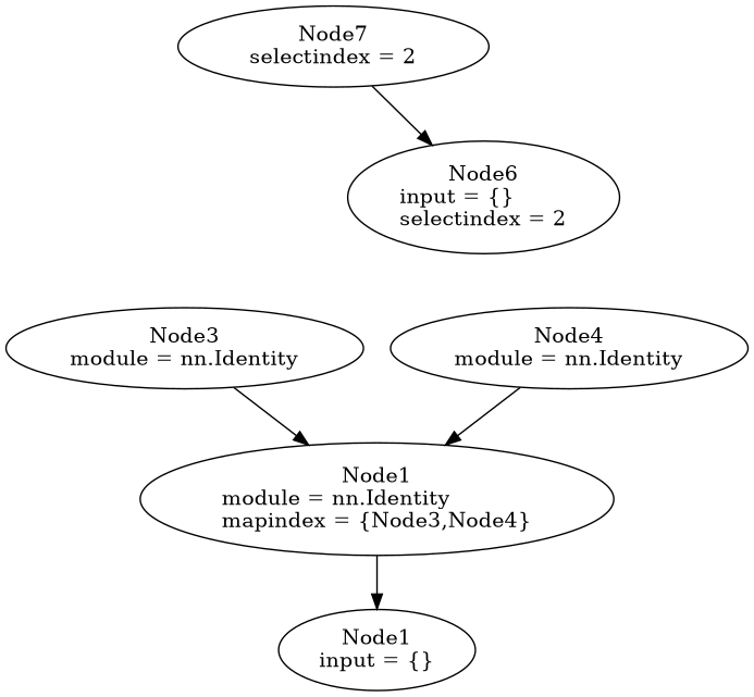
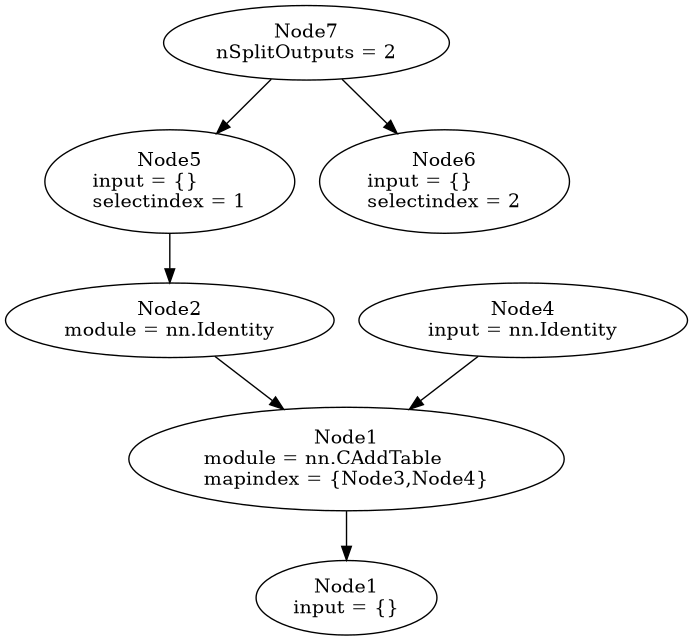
  digraph {
    node [shape=oval]
-   n1 [height=1.041 label="Node1\nmodule = nn.Identity\lmapindex = {Node3,Node4}" width=3.4842]
+   n1 [height=1.041 label="Node1\nmodule = nn.CAddTable\lmapindex = {Node3,Node4}" width=3.4842]
    n2 [height=0.74639 label="Node1\ninput = {}" width=1.449]
-   n3 [height=0.74639 label="Node3\nmodule = nn.Identity" width=2.6216]
-   n4 [height=0.74639 label="Node4\nmodule = nn.Identity" width=2.6216]
+   n3 [height=0.74639 label="Node2\nmodule = nn.Identity" width=2.6216]
+   n4 [height=0.74639 label="Node4\ninput = nn.Identity" width=2.6216]
+   n5 [height=1.041 label="Node5\ninput = {}\lselectindex = 1" width=1.978]
    n6 [height=1.041 label="Node6\ninput = {}\lselectindex = 2" width=1.978]
-   n7 [height=0.74639 label="Node7\nselectindex = 2" width=2.2781]
+   n7 [height=0.74639 label="Node7\nnSplitOutputs = 2" width=2.2781]
    n1 -> n2
    n3 -> n1
    n4 -> n1
+   n5 -> n3
+   n7 -> n5
    n7 -> n6
  }
